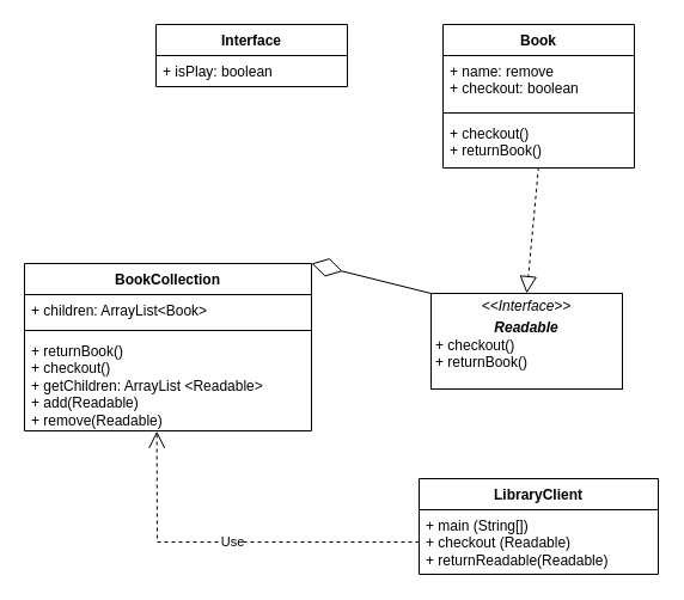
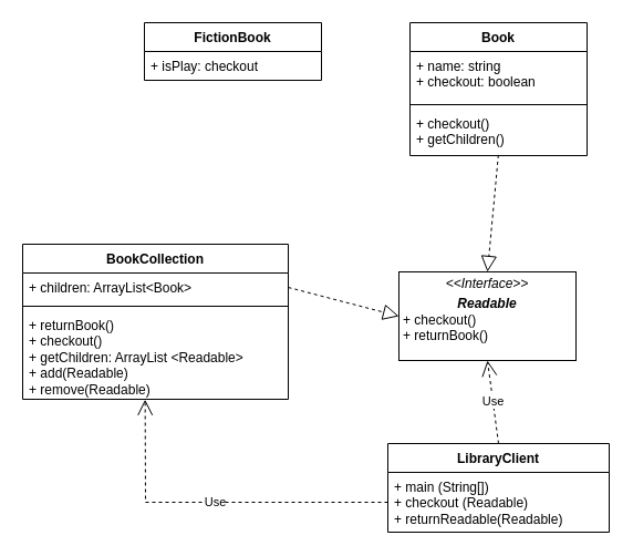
  <mxCell id="0" />
  <mxCell id="1" parent="0" />
  <mxCell id="2" value="BookCollection" style="swimlane;fontStyle=1;align=center;verticalAlign=top;childLayout=stackLayout;horizontal=1;startSize=26;horizontalStack=0;resizeParent=1;resizeParentMax=0;resizeLast=0;collapsible=1;marginBottom=0;whiteSpace=wrap;html=1;" vertex="1" parent="1"><mxGeometry x="20" y="220" width="240" height="140" as="geometry" /></mxCell>
  <mxCell id="3" value="+ children: ArrayList&amp;lt;Book&amp;gt;" style="text;strokeColor=none;fillColor=none;align=left;verticalAlign=top;spacingLeft=4;spacingRight=4;overflow=hidden;rotatable=0;points=[[0,0.5],[1,0.5]];portConstraint=eastwest;whiteSpace=wrap;html=1;" vertex="1" parent="2"><mxGeometry y="26" width="240" height="26" as="geometry" /></mxCell>
  <mxCell id="4" value="" style="line;strokeWidth=1;fillColor=none;align=left;verticalAlign=middle;spacingTop=-1;spacingLeft=3;spacingRight=3;rotatable=0;labelPosition=right;points=[];portConstraint=eastwest;strokeColor=inherit;" vertex="1" parent="2"><mxGeometry y="52" width="240" height="8" as="geometry" /></mxCell>
  <mxCell id="5" value="+ returnBook()&lt;br&gt;+ checkout()&lt;br&gt;+ getChildren: ArrayList &amp;lt;Readable&amp;gt;&lt;br&gt;+ add(Readable)&lt;br&gt;+ remove(Readable)" style="text;strokeColor=none;fillColor=none;align=left;verticalAlign=top;spacingLeft=4;spacingRight=4;overflow=hidden;rotatable=0;points=[[0,0.5],[1,0.5]];portConstraint=eastwest;whiteSpace=wrap;html=1;" vertex="1" parent="2"><mxGeometry y="60" width="240" height="80" as="geometry" /></mxCell>
  <mxCell id="6" value="&lt;p style=&quot;margin:0px;margin-top:4px;text-align:center;&quot;&gt;&lt;i&gt;&amp;lt;&amp;lt;Interface&amp;gt;&amp;gt;&lt;/i&gt;&lt;/p&gt;&lt;p style=&quot;margin:0px;margin-top:4px;text-align:center;&quot;&gt;&lt;i&gt;&lt;b&gt;Readable&lt;/b&gt;&lt;/i&gt;&lt;br&gt;&lt;/p&gt;&lt;p style=&quot;margin:0px;margin-left:4px;&quot;&gt;+ checkout()&lt;br&gt;+ returnBook()&lt;/p&gt;" style="verticalAlign=top;align=left;overflow=fill;fontSize=12;fontFamily=Helvetica;html=1;whiteSpace=wrap;" vertex="1" parent="1"><mxGeometry x="360" y="245" width="160" height="80" as="geometry" /></mxCell>
- <mxCell id="7" value="Interface" style="swimlane;fontStyle=1;align=center;verticalAlign=top;childLayout=stackLayout;horizontal=1;startSize=26;horizontalStack=0;resizeParent=1;resizeParentMax=0;resizeLast=0;collapsible=1;marginBottom=0;whiteSpace=wrap;html=1;" vertex="1" parent="1"><mxGeometry x="130" y="20" width="160" height="52" as="geometry" /></mxCell>
- <mxCell id="8" value="+ isPlay: boolean" style="text;strokeColor=none;fillColor=none;align=left;verticalAlign=top;spacingLeft=4;spacingRight=4;overflow=hidden;rotatable=0;points=[[0,0.5],[1,0.5]];portConstraint=eastwest;whiteSpace=wrap;html=1;" vertex="1" parent="7"><mxGeometry y="26" width="160" height="26" as="geometry" /></mxCell>
+ <mxCell id="7" value="FictionBook" style="swimlane;fontStyle=1;align=center;verticalAlign=top;childLayout=stackLayout;horizontal=1;startSize=26;horizontalStack=0;resizeParent=1;resizeParentMax=0;resizeLast=0;collapsible=1;marginBottom=0;whiteSpace=wrap;html=1;" vertex="1" parent="1"><mxGeometry x="130" y="20" width="160" height="52" as="geometry" /></mxCell>
+ <mxCell id="8" value="+ isPlay: checkout" style="text;strokeColor=none;fillColor=none;align=left;verticalAlign=top;spacingLeft=4;spacingRight=4;overflow=hidden;rotatable=0;points=[[0,0.5],[1,0.5]];portConstraint=eastwest;whiteSpace=wrap;html=1;" vertex="1" parent="7"><mxGeometry y="26" width="160" height="26" as="geometry" /></mxCell>
  <mxCell id="9" value="Book" style="swimlane;fontStyle=1;align=center;verticalAlign=top;childLayout=stackLayout;horizontal=1;startSize=26;horizontalStack=0;resizeParent=1;resizeParentMax=0;resizeLast=0;collapsible=1;marginBottom=0;whiteSpace=wrap;html=1;" vertex="1" parent="1"><mxGeometry x="370" y="20" width="160" height="120" as="geometry" /></mxCell>
- <mxCell id="10" value="+ name: remove&lt;br&gt;+ checkout: boolean" style="text;strokeColor=none;fillColor=none;align=left;verticalAlign=top;spacingLeft=4;spacingRight=4;overflow=hidden;rotatable=0;points=[[0,0.5],[1,0.5]];portConstraint=eastwest;whiteSpace=wrap;html=1;" vertex="1" parent="9"><mxGeometry y="26" width="160" height="44" as="geometry" /></mxCell>
+ <mxCell id="10" value="+ name: string&lt;br&gt;+ checkout: boolean" style="text;strokeColor=none;fillColor=none;align=left;verticalAlign=top;spacingLeft=4;spacingRight=4;overflow=hidden;rotatable=0;points=[[0,0.5],[1,0.5]];portConstraint=eastwest;whiteSpace=wrap;html=1;" vertex="1" parent="9"><mxGeometry y="26" width="160" height="44" as="geometry" /></mxCell>
  <mxCell id="11" value="" style="line;strokeWidth=1;fillColor=none;align=left;verticalAlign=middle;spacingTop=-1;spacingLeft=3;spacingRight=3;rotatable=0;labelPosition=right;points=[];portConstraint=eastwest;strokeColor=inherit;" vertex="1" parent="9"><mxGeometry y="70" width="160" height="8" as="geometry" /></mxCell>
- <mxCell id="12" value="+ checkout()&lt;br&gt;+ returnBook()" style="text;strokeColor=none;fillColor=none;align=left;verticalAlign=top;spacingLeft=4;spacingRight=4;overflow=hidden;rotatable=0;points=[[0,0.5],[1,0.5]];portConstraint=eastwest;whiteSpace=wrap;html=1;" vertex="1" parent="9"><mxGeometry y="78" width="160" height="42" as="geometry" /></mxCell>
+ <mxCell id="12" value="+ checkout()&lt;br&gt;+ getChildren()" style="text;strokeColor=none;fillColor=none;align=left;verticalAlign=top;spacingLeft=4;spacingRight=4;overflow=hidden;rotatable=0;points=[[0,0.5],[1,0.5]];portConstraint=eastwest;whiteSpace=wrap;html=1;" vertex="1" parent="9"><mxGeometry y="78" width="160" height="42" as="geometry" /></mxCell>
  <mxCell id="13" value="LibraryClient" style="swimlane;fontStyle=1;align=center;verticalAlign=top;childLayout=stackLayout;horizontal=1;startSize=26;horizontalStack=0;resizeParent=1;resizeParentMax=0;resizeLast=0;collapsible=1;marginBottom=0;whiteSpace=wrap;html=1;" vertex="1" parent="1"><mxGeometry x="350" y="400" width="200" height="80" as="geometry" /></mxCell>
  <mxCell id="14" value="+ main (String[])&lt;br&gt;+ checkout (Readable)&lt;br&gt;+ returnReadable(Readable)" style="text;strokeColor=none;fillColor=none;align=left;verticalAlign=top;spacingLeft=4;spacingRight=4;overflow=hidden;rotatable=0;points=[[0,0.5],[1,0.5]];portConstraint=eastwest;whiteSpace=wrap;html=1;" vertex="1" parent="13"><mxGeometry y="26" width="200" height="54" as="geometry" /></mxCell>
  <mxCell id="15" value="" style="endArrow=block;dashed=1;endFill=0;endSize=12;html=1;rounded=0;exitX=0.499;exitY=0.986;exitDx=0;exitDy=0;exitPerimeter=0;entryX=0.5;entryY=0;entryDx=0;entryDy=0;" edge="1" parent="1" source="12" target="6"><mxGeometry width="160" relative="1" as="geometry"><mxPoint x="410" y="200" as="sourcePoint" /><mxPoint x="570" y="200" as="targetPoint" /></mxGeometry></mxCell>
- <mxCell id="16" value="" style="endArrow=diamondThin;endFill=0;endSize=24;html=1;rounded=0;exitX=0;exitY=0;exitDx=0;exitDy=0;entryX=1;entryY=0;entryDx=0;entryDy=0;" edge="1" parent="1" source="6" target="2"><mxGeometry width="160" relative="1" as="geometry"><mxPoint x="410" y="200" as="sourcePoint" /><mxPoint x="570" y="200" as="targetPoint" /></mxGeometry></mxCell>
+ <mxCell id="17" value="" style="endArrow=block;dashed=1;endFill=0;endSize=12;html=1;rounded=0;exitX=1;exitY=0.5;exitDx=0;exitDy=0;entryX=0;entryY=0.5;entryDx=0;entryDy=0;" edge="1" parent="1" source="3" target="6"><mxGeometry width="160" relative="1" as="geometry"><mxPoint x="410" y="200" as="sourcePoint" /><mxPoint x="570" y="200" as="targetPoint" /></mxGeometry></mxCell>
+ <mxCell id="18" value="Use" style="endArrow=open;endSize=12;dashed=1;html=1;rounded=0;exitX=0.5;exitY=0;exitDx=0;exitDy=0;entryX=0.5;entryY=1;entryDx=0;entryDy=0;" edge="1" parent="1" source="13" target="6"><mxGeometry width="160" relative="1" as="geometry"><mxPoint x="410" y="300" as="sourcePoint" /><mxPoint x="570" y="300" as="targetPoint" /></mxGeometry></mxCell>
  <mxCell id="19" value="Use" style="endArrow=open;endSize=12;dashed=1;html=1;rounded=0;exitX=0;exitY=0.5;exitDx=0;exitDy=0;entryX=0.461;entryY=1.003;entryDx=0;entryDy=0;entryPerimeter=0;" edge="1" parent="1" source="14" target="5"><mxGeometry width="160" relative="1" as="geometry"><mxPoint x="410" y="300" as="sourcePoint" /><mxPoint x="131" y="370" as="targetPoint" /><Array as="points"><mxPoint x="131" y="453" /></Array></mxGeometry></mxCell>
